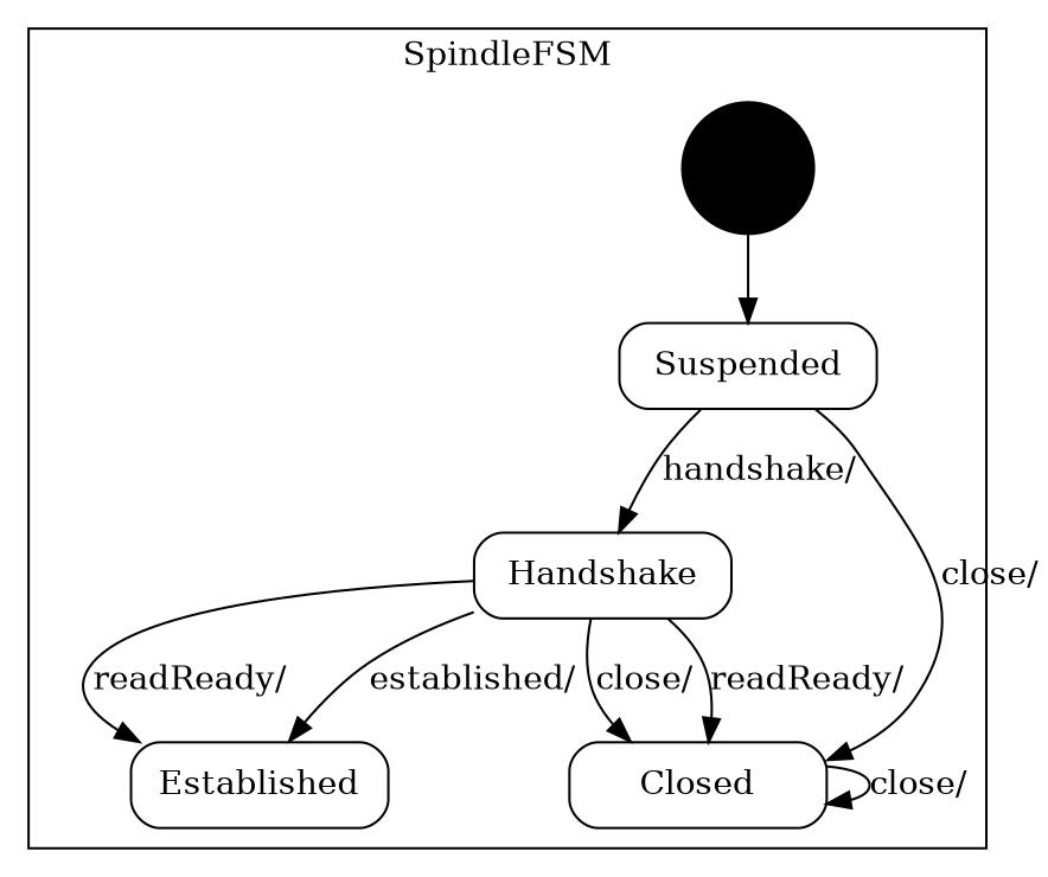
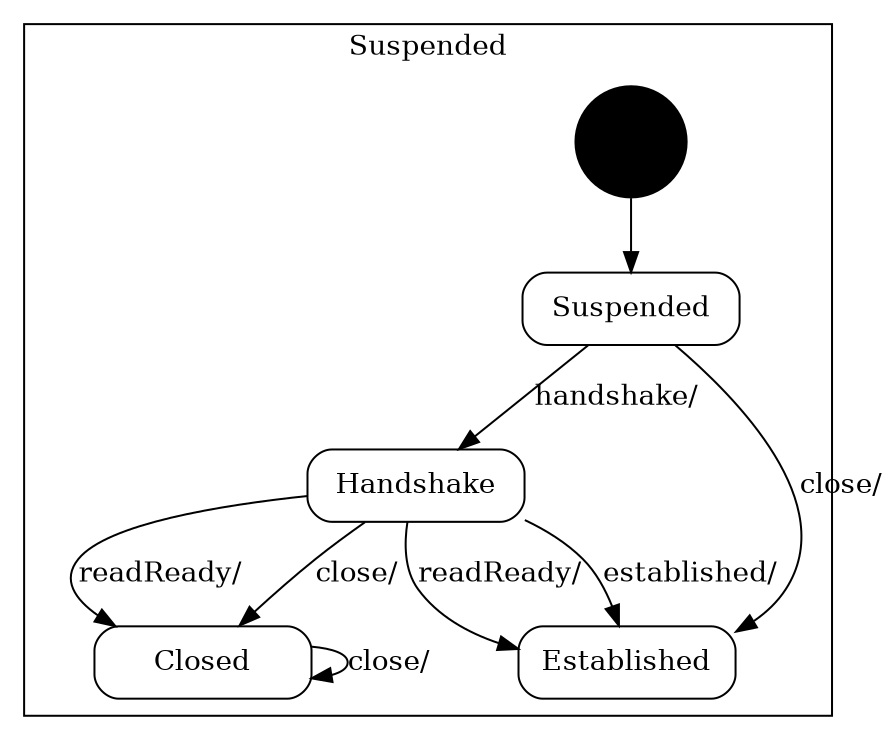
  digraph {
    node [shape=Mrecord]
    n1 [label="{Suspended}" width=1.5]
    n2 [label="{Handshake}" width=1.5]
    n3 [label="{Closed}" width=1.5]
    n4 [label="{Established}" width=1.5]
    "%5" [fillcolor=black shape=circle style=filled width=0.25]
    subgraph cluster_1 {
-     label=SpindleFSM
+     label=Suspended
      n1
      n2
      n3
      n4
      "%5"
    }
    n1 -> n2 [label="handshake/\l"]
-   n1 -> n3 [label="close/\l"]
+   n1 -> n4 [label="close/\l"]
    n2 -> n3 [label="readReady/\l"]
    n2 -> n3 [label="close/\l"]
    n2 -> n4 [label="readReady/\l"]
    n2 -> n4 [label="established/\l"]
    n3 -> n3 [label="close/\l"]
    "%5" -> n1
  }
